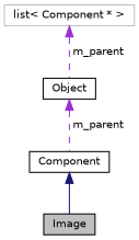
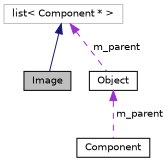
  digraph {
    node [color=black fillcolor=white fontname=Helvetica fontsize=10 shape=record style=filled]
    edge [color=darkorchid3 dir=back fontname=Helvetica fontsize=10 labelfontname=Helvetica labelfontsize=10 style=dashed]
    n1 [fillcolor=grey75 fontcolor=black height=0.2 label=Image width=0.4]
    n2 [height=0.2 label=Component width=0.4]
    n3 [height=0.2 label=Object width=0.4]
    n4 [color=grey75 height=0.2 label="list\< Component * \>" width=0.4]
-   n2 -> n1 [color=midnightblue style=solid]
+   n4 -> n1 [color=midnightblue style=solid]
    n3 -> n2 [label=" m_parent"]
    n4 -> n3 [label=" m_parent"]
  }
